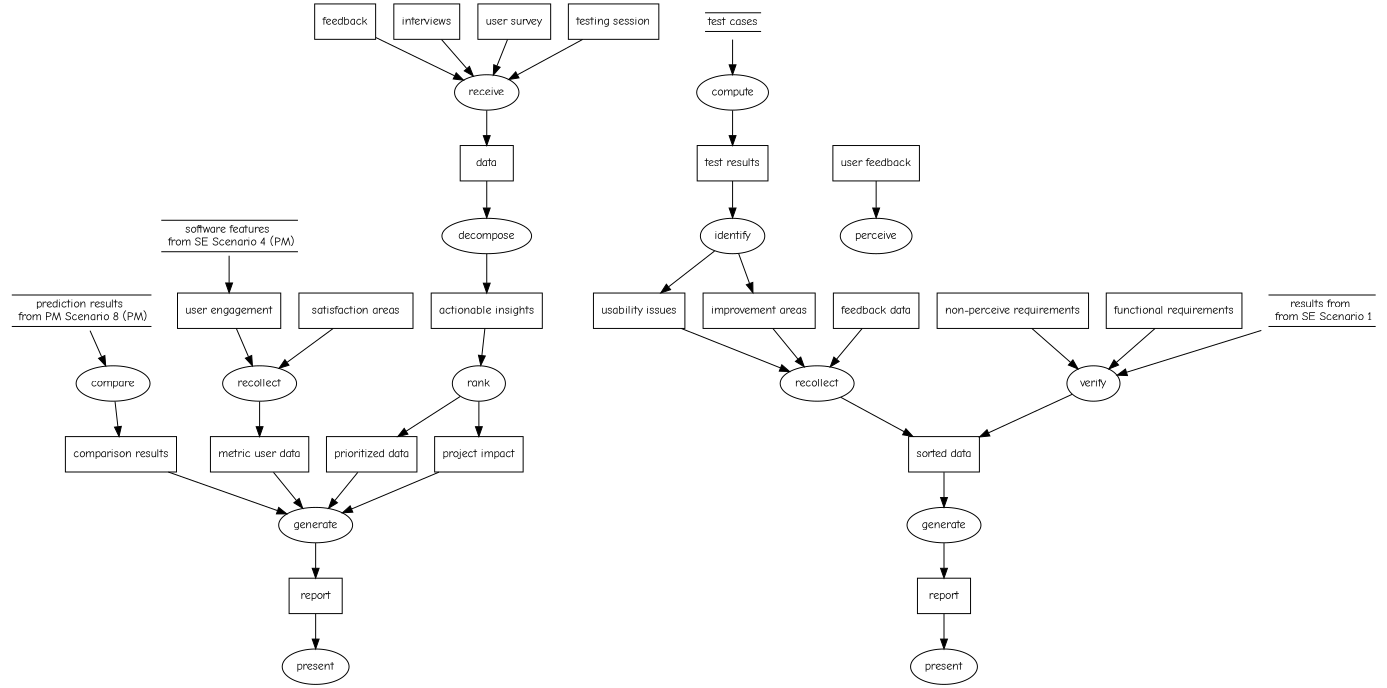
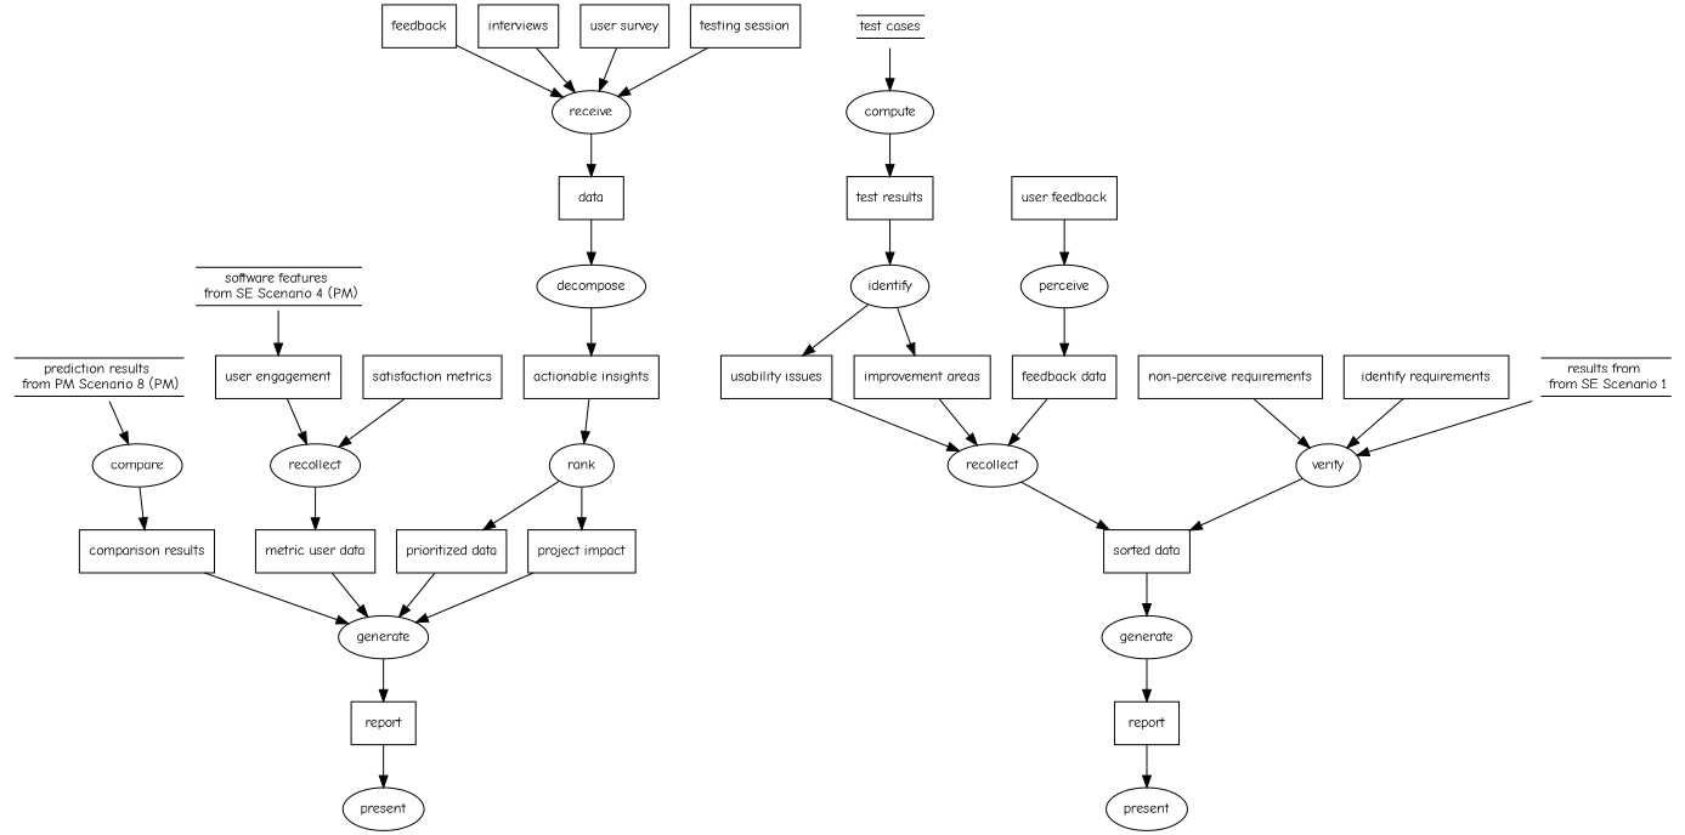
  digraph {
    fontname="Comic Neue"
    rankdir=TB
    node [fontname="Comic Neue" fontsize=12 shape=box]
    edge [color="#000000" fontname="Comic Neue" fontsize=12 style=filled]
    n1 [label=receive shape=ellipse]
    n2 [label=feedback]
    n3 [label=interviews]
    n4 [label="user survey"]
    n5 [label="testing session"]
    n6 [label=decompose shape=ellipse]
    n7 [label=rank shape=ellipse]
    n8 [label=data]
    n9 [label="actionable insights"]
    n10 [label="prioritized data"]
    n11 [label="project impact"]
    n12 [label=compare shape=ellipse]
    n13 [label=recollect shape=ellipse]
    n14 [label="comparison results"]
    n15 [label="user engagement"]
-   n16 [label="satisfaction areas"]
+   n16 [label="satisfaction metrics"]
    n17 [label="metric user data"]
    n18 [label=<     <TABLE BORDER="0" CELLBORDER="1" CELLSPACING="0">         <TR><TD SIDES="TB">software features <br /> from SE Scenario 4 (PM)</TD></TR>     </TABLE>     > shape=plaintext]
    n19 [label=<     <TABLE BORDER="0" CELLBORDER="1" CELLSPACING="0">         <TR><TD SIDES="TB">prediction results <br /> from PM Scenario 8 (PM)</TD></TR>     </TABLE>     > shape=plaintext]
    n20 [label=generate shape=ellipse]
    n21 [label=present shape=ellipse]
    n22 [label=report]
    n23 [label=verify shape=ellipse]
    n24 [label="non-perceive requirements"]
-   n25 [label="functional requirements"]
+   n25 [label="identify requirements"]
    n26 [label=<     <TABLE BORDER="0" CELLBORDER="1" CELLSPACING="0">         <TR><TD SIDES="TB">results from <br /> from SE Scenario 1</TD></TR>     </TABLE>     > shape=plaintext]
    n27 [label=compute shape=ellipse]
    n28 [label=identify shape=ellipse]
    n29 [label=perceive shape=ellipse]
    n30 [label=recollect shape=ellipse]
    n31 [label="test results"]
    n32 [label="usability issues"]
    n33 [label="user feedback"]
    n34 [label="improvement areas"]
    n35 [label="feedback data"]
    n36 [label=<     <TABLE BORDER="0" CELLBORDER="1" CELLSPACING="0">         <TR><TD SIDES="TB">test cases</TD></TR>     </TABLE>     > shape=plaintext]
    n37 [label=generate shape=ellipse]
    n38 [label=present shape=ellipse]
    n39 [label=report]
    n40 [label="sorted data"]
    subgraph sub_1 {
      color=maroon
      label="Software Engineering S7 - Feedback Gathering"
      style=rounded
      subgraph sub_2 {
        color=black
        label=Recollection
        style=dotted
        n1
        n2
        n3
        n4
        n5
      }
      subgraph sub_3 {
        color=black
        label=Decomposition
        style=dotted
        n6
        n7
        n8
        n9
        n10
        n11
      }
      subgraph sub_4 {
        color=black
        label=Classification
        style=dotted
        n12
        n13
        n14
        n15
        n16
        n17
        n18
        n19
      }
      subgraph sub_5 {
        color=black
        label=Communication
        style=dotted
        n20
        n21
        n22
      }
    }
    subgraph sub_6 {
      color=darkseagreen
      fillcolor=white
      label="Software Engineering S6 -  Reflection / Validation / Testing"
      style=rounded
      subgraph sub_7 {
        color=black
        fillcolor=white
        label=Verification
        style=dotted
        n23
        n24
        n25
        n26
      }
      subgraph sub_8 {
        color=black
        fillcolor=white
        label=Prediction
        style=dotted
        n27
        n28
        n29
        n30
        n31
        n32
        n33
        n34
        n35
        n36
      }
      subgraph sub_9 {
        color=black
        fillcolor=white
        label=Communication
        style=dotted
        n37
        n38
        n39
        n40
      }
    }
    n1 -> n8
    n2 -> n1
    n3 -> n1
    n4 -> n1
    n5 -> n1
    n6 -> n9
    n7 -> n10
    n7 -> n11
    n8 -> n6
    n9 -> n7
    n10 -> n20
    n11 -> n20
    n12 -> n14
    n13 -> n17
    n14 -> n20
    n15 -> n13
    n16 -> n13
    n17 -> n20
    n18 -> n15
    n19 -> n12
    n20 -> n22
    n22 -> n21
    n23 -> n40
    n24 -> n23
    n25 -> n23
    n26 -> n23
    n27 -> n31
    n28 -> n32
    n28 -> n34
+   n29 -> n35
    n30 -> n40
    n31 -> n28
    n32 -> n30
    n33 -> n29
    n34 -> n30
    n35 -> n30
    n36 -> n27
    n37 -> n39
    n39 -> n38
    n40 -> n37
  }
